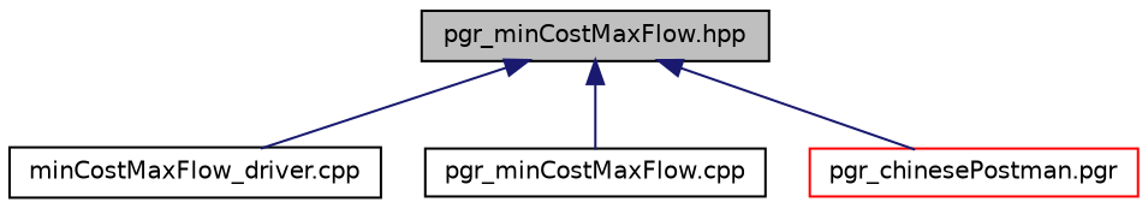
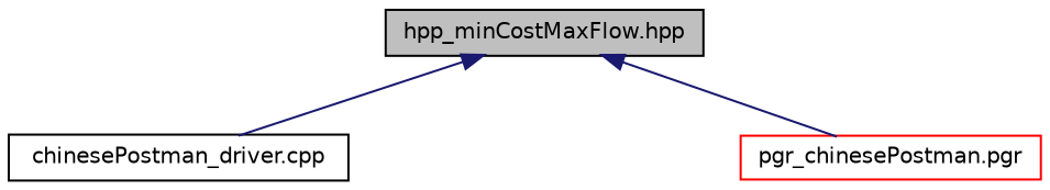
  digraph {
    node [color=black fillcolor=white fontname=Helvetica fontsize=10 shape=record style=filled]
    edge [color=midnightblue dir=back fontname=Helvetica fontsize=10 labelfontname=Helvetica labelfontsize=10 style=solid]
-   n1 [fillcolor=grey75 fontcolor=black height=0.2 label="pgr_minCostMaxFlow.hpp" width=0.4]
-   n2 [height=0.2 label="minCostMaxFlow_driver.cpp" width=0.4]
-   n3 [height=0.2 label="pgr_minCostMaxFlow.cpp" width=0.4]
+   n1 [fillcolor=grey75 fontcolor=black height=0.2 label="hpp_minCostMaxFlow.hpp" width=0.4]
+   n2 [height=0.2 label="chinesePostman_driver.cpp" width=0.4]
    n4 [color=red height=0.2 label="pgr_chinesePostman.pgr" width=0.4]
    n1 -> n2
-   n1 -> n3
    n1 -> n4
  }
